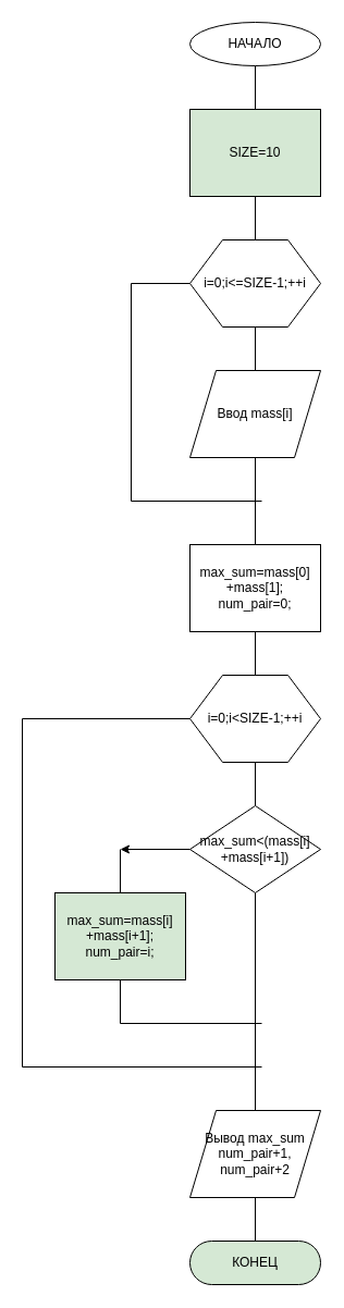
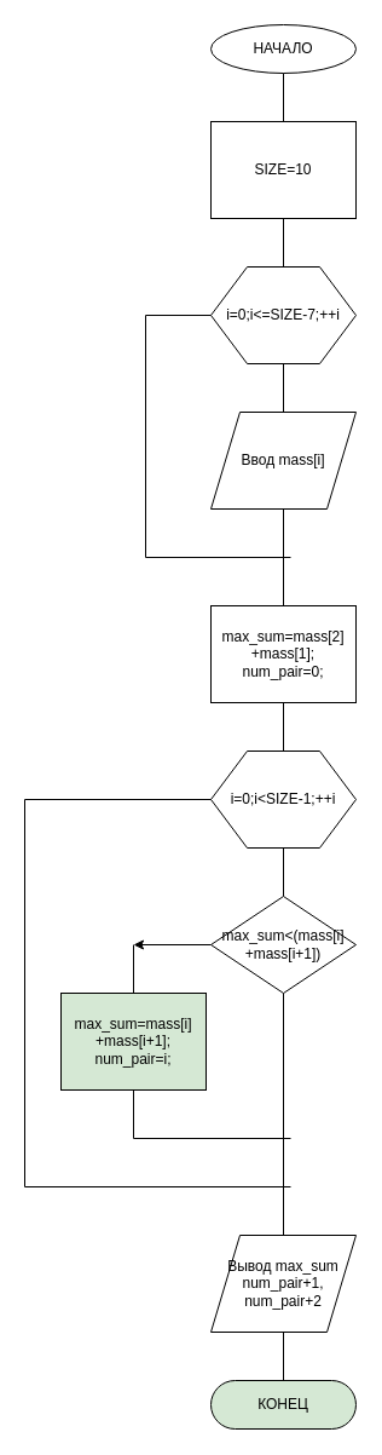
  <mxCell id="0" />
  <mxCell id="1" parent="0" />
  <mxCell id="2" value="НАЧАЛО" style="ellipse;whiteSpace=wrap;html=1;arcSize=50;" vertex="1" parent="1"><mxGeometry x="174" y="20" width="120" height="40" as="geometry" /></mxCell>
  <mxCell id="3" value="" style="endArrow=none;html=1;entryX=0.5;entryY=1;entryDx=0;entryDy=0;" edge="1" parent="1" target="2"><mxGeometry width="50" height="50" relative="1" as="geometry"><mxPoint x="234" y="100" as="sourcePoint" /><mxPoint x="260" y="180" as="targetPoint" /></mxGeometry></mxCell>
- <mxCell id="4" value="SIZE=10" style="rounded=0;whiteSpace=wrap;html=1;fillColor=#d5e8d4;" vertex="1" parent="1"><mxGeometry x="174" y="100" width="120" height="80" as="geometry" /></mxCell>
+ <mxCell id="4" value="SIZE=10" style="rounded=0;whiteSpace=wrap;html=1;" vertex="1" parent="1"><mxGeometry x="174" y="100" width="120" height="80" as="geometry" /></mxCell>
  <mxCell id="5" value="" style="endArrow=none;html=1;entryX=0.5;entryY=1;entryDx=0;entryDy=0;" edge="1" parent="1" target="4"><mxGeometry width="50" height="50" relative="1" as="geometry"><mxPoint x="234" y="220" as="sourcePoint" /><mxPoint x="260" y="180" as="targetPoint" /></mxGeometry></mxCell>
- <mxCell id="6" value="i=0;i&amp;lt;=SIZE-1;++i" style="shape=hexagon;perimeter=hexagonPerimeter2;whiteSpace=wrap;html=1;" vertex="1" parent="1"><mxGeometry x="174" y="220" width="120" height="80" as="geometry" /></mxCell>
+ <mxCell id="6" value="i=0;i&amp;lt;=SIZE-7;++i" style="shape=hexagon;perimeter=hexagonPerimeter2;whiteSpace=wrap;html=1;" vertex="1" parent="1"><mxGeometry x="174" y="220" width="120" height="80" as="geometry" /></mxCell>
  <mxCell id="7" value="" style="endArrow=none;html=1;entryX=0.5;entryY=1;entryDx=0;entryDy=0;" edge="1" parent="1" target="6"><mxGeometry width="50" height="50" relative="1" as="geometry"><mxPoint x="234" y="340" as="sourcePoint" /><mxPoint x="260" y="210" as="targetPoint" /></mxGeometry></mxCell>
  <mxCell id="8" value="Ввод mass[i]" style="shape=parallelogram;perimeter=parallelogramPerimeter;whiteSpace=wrap;html=1;" vertex="1" parent="1"><mxGeometry x="174" y="340" width="120" height="80" as="geometry" /></mxCell>
  <mxCell id="9" value="" style="endArrow=none;html=1;entryX=0.5;entryY=1;entryDx=0;entryDy=0;" edge="1" parent="1" target="8"><mxGeometry width="50" height="50" relative="1" as="geometry"><mxPoint x="234" y="500" as="sourcePoint" /><mxPoint x="260" y="280" as="targetPoint" /></mxGeometry></mxCell>
  <mxCell id="10" value="" style="endArrow=none;html=1;entryX=0;entryY=0.5;entryDx=0;entryDy=0;" edge="1" parent="1" target="6"><mxGeometry width="50" height="50" relative="1" as="geometry"><mxPoint x="120" y="260" as="sourcePoint" /><mxPoint x="260" y="280" as="targetPoint" /></mxGeometry></mxCell>
  <mxCell id="11" value="" style="endArrow=none;html=1;" edge="1" parent="1"><mxGeometry width="50" height="50" relative="1" as="geometry"><mxPoint x="120" y="460" as="sourcePoint" /><mxPoint x="120" y="260" as="targetPoint" /></mxGeometry></mxCell>
  <mxCell id="12" value="" style="endArrow=none;html=1;" edge="1" parent="1"><mxGeometry width="50" height="50" relative="1" as="geometry"><mxPoint x="120" y="460" as="sourcePoint" /><mxPoint x="240" y="460" as="targetPoint" /></mxGeometry></mxCell>
- <mxCell id="13" value="&lt;div&gt;max_sum=mass[0]&lt;/div&gt;&lt;div&gt;+mass[1];&lt;/div&gt;&lt;div&gt;num_pair=0;&lt;br&gt;&lt;/div&gt;" style="rounded=0;whiteSpace=wrap;html=1;" vertex="1" parent="1"><mxGeometry x="174" y="500" width="120" height="80" as="geometry" /></mxCell>
+ <mxCell id="13" value="&lt;div&gt;max_sum=mass[2]&lt;/div&gt;&lt;div&gt;+mass[1];&lt;/div&gt;&lt;div&gt;num_pair=0;&lt;br&gt;&lt;/div&gt;" style="rounded=0;whiteSpace=wrap;html=1;" vertex="1" parent="1"><mxGeometry x="174" y="500" width="120" height="80" as="geometry" /></mxCell>
  <mxCell id="14" value="" style="endArrow=none;html=1;entryX=0.5;entryY=1;entryDx=0;entryDy=0;" edge="1" parent="1" target="13"><mxGeometry width="50" height="50" relative="1" as="geometry"><mxPoint x="234" y="620" as="sourcePoint" /><mxPoint x="260" y="510" as="targetPoint" /></mxGeometry></mxCell>
  <mxCell id="15" value="i=0;i&amp;lt;SIZE-1;++i" style="shape=hexagon;perimeter=hexagonPerimeter2;whiteSpace=wrap;html=1;" vertex="1" parent="1"><mxGeometry x="174" y="620" width="120" height="80" as="geometry" /></mxCell>
  <mxCell id="16" value="" style="endArrow=none;html=1;entryX=0.5;entryY=1;entryDx=0;entryDy=0;" edge="1" parent="1" target="15"><mxGeometry width="50" height="50" relative="1" as="geometry"><mxPoint x="234" y="740" as="sourcePoint" /><mxPoint x="260" y="610" as="targetPoint" /></mxGeometry></mxCell>
  <mxCell id="17" value="&lt;div&gt;max_sum&amp;lt;(mass[i]&lt;/div&gt;&lt;div&gt;+mass[i+1])&lt;/div&gt;" style="rhombus;whiteSpace=wrap;html=1;" vertex="1" parent="1"><mxGeometry x="174" y="740" width="120" height="80" as="geometry" /></mxCell>
  <mxCell id="18" value="" style="endArrow=none;html=1;entryX=0.5;entryY=1;entryDx=0;entryDy=0;" edge="1" parent="1" target="17"><mxGeometry width="50" height="50" relative="1" as="geometry"><mxPoint x="234" y="1020" as="sourcePoint" /><mxPoint x="260" y="770" as="targetPoint" /></mxGeometry></mxCell>
  <mxCell id="19" value="" style="endArrow=classic;html=1;exitX=0;exitY=0.5;exitDx=0;exitDy=0;" edge="1" parent="1" source="17"><mxGeometry width="50" height="50" relative="1" as="geometry"><mxPoint x="210" y="820" as="sourcePoint" /><mxPoint x="110" y="780" as="targetPoint" /></mxGeometry></mxCell>
  <mxCell id="20" value="&lt;div&gt;max_sum=mass[i]&lt;/div&gt;&lt;div&gt;+mass[i+1];&lt;/div&gt;&lt;div&gt;num_pair=i;&lt;br&gt;&lt;/div&gt;" style="rounded=0;whiteSpace=wrap;html=1;fillColor=#d5e8d4;" vertex="1" parent="1"><mxGeometry x="50" y="820" width="120" height="80" as="geometry" /></mxCell>
  <mxCell id="21" value="" style="endArrow=none;html=1;" edge="1" parent="1"><mxGeometry width="50" height="50" relative="1" as="geometry"><mxPoint x="110" y="820" as="sourcePoint" /><mxPoint x="110" y="780" as="targetPoint" /></mxGeometry></mxCell>
  <mxCell id="22" value="" style="endArrow=none;html=1;entryX=0.5;entryY=1;entryDx=0;entryDy=0;" edge="1" parent="1" target="20"><mxGeometry width="50" height="50" relative="1" as="geometry"><mxPoint x="110" y="940" as="sourcePoint" /><mxPoint x="260" y="770" as="targetPoint" /></mxGeometry></mxCell>
  <mxCell id="23" value="" style="endArrow=none;html=1;" edge="1" parent="1"><mxGeometry width="50" height="50" relative="1" as="geometry"><mxPoint x="110" y="940" as="sourcePoint" /><mxPoint x="240" y="940" as="targetPoint" /></mxGeometry></mxCell>
  <mxCell id="24" value="" style="endArrow=none;html=1;entryX=0;entryY=0.5;entryDx=0;entryDy=0;" edge="1" parent="1" target="15"><mxGeometry width="50" height="50" relative="1" as="geometry"><mxPoint x="20" y="660" as="sourcePoint" /><mxPoint x="260" y="760" as="targetPoint" /></mxGeometry></mxCell>
  <mxCell id="25" value="" style="endArrow=none;html=1;" edge="1" parent="1"><mxGeometry width="50" height="50" relative="1" as="geometry"><mxPoint x="20" y="980" as="sourcePoint" /><mxPoint x="20" y="660" as="targetPoint" /></mxGeometry></mxCell>
  <mxCell id="26" value="" style="endArrow=none;html=1;" edge="1" parent="1"><mxGeometry width="50" height="50" relative="1" as="geometry"><mxPoint x="20" y="980" as="sourcePoint" /><mxPoint x="240" y="980" as="targetPoint" /></mxGeometry></mxCell>
  <mxCell id="27" value="&lt;div&gt;Вывод max_sum&lt;/div&gt;&lt;div&gt;num_pair+1,&lt;/div&gt;&lt;div&gt;num_pair+2&lt;br&gt;&lt;/div&gt;" style="shape=parallelogram;perimeter=parallelogramPerimeter;whiteSpace=wrap;html=1;" vertex="1" parent="1"><mxGeometry x="174" y="1020" width="120" height="80" as="geometry" /></mxCell>
  <mxCell id="28" value="" style="endArrow=none;html=1;entryX=0.5;entryY=1;entryDx=0;entryDy=0;" edge="1" parent="1" target="27"><mxGeometry width="50" height="50" relative="1" as="geometry"><mxPoint x="234" y="1140" as="sourcePoint" /><mxPoint x="260" y="1020" as="targetPoint" /></mxGeometry></mxCell>
  <mxCell id="29" value="КОНЕЦ" style="rounded=1;whiteSpace=wrap;html=1;arcSize=50;fillColor=#d5e8d4;" vertex="1" parent="1"><mxGeometry x="174" y="1140" width="120" height="40" as="geometry" /></mxCell>
